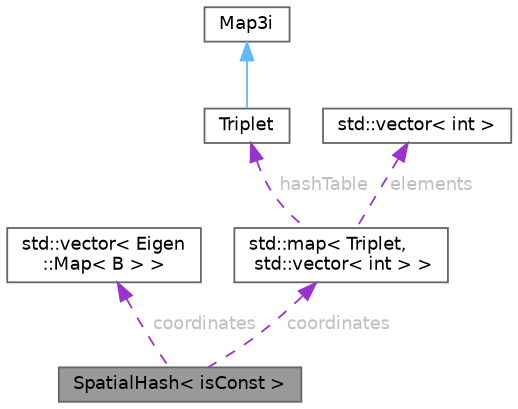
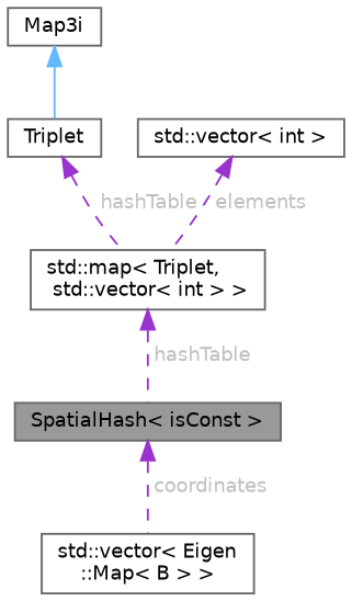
  digraph {
    node [color=gray40 fillcolor=white fontname=Helvetica fontsize=10 shape=box style=filled]
    edge [color=darkorchid3 dir=back fontcolor=grey fontname=Helvetica fontsize=10 labelfontname=Helvetica labelfontsize=10 style=dashed]
    n1 [fillcolor=grey60 fontcolor=black height=0.2 label="SpatialHash\< isConst \>" width=0.4]
    n2 [height=0.2 label="std::vector\< Eigen\l::Map\< B \> \>" width=0.4]
    n3 [height=0.2 label="std::map\< Triplet,\l std::vector\< int \> \>" width=0.4]
    n4 [height=0.2 label=Triplet width=0.4]
    n5 [height=0.2 label=Map3i width=0.4]
    n6 [height=0.2 label="std::vector\< int \>" width=0.4]
-   n2 -> n1 [label=" coordinates"]
-   n3 -> n1 [label=" coordinates"]
+   n1 -> n2 [label=" coordinates"]
+   n3 -> n1 [label=" hashTable"]
    n4 -> n3 [label=" hashTable"]
    n5 -> n4 [color=steelblue1 style=solid fontcolor=""]
    n6 -> n3 [label=" elements"]
  }
